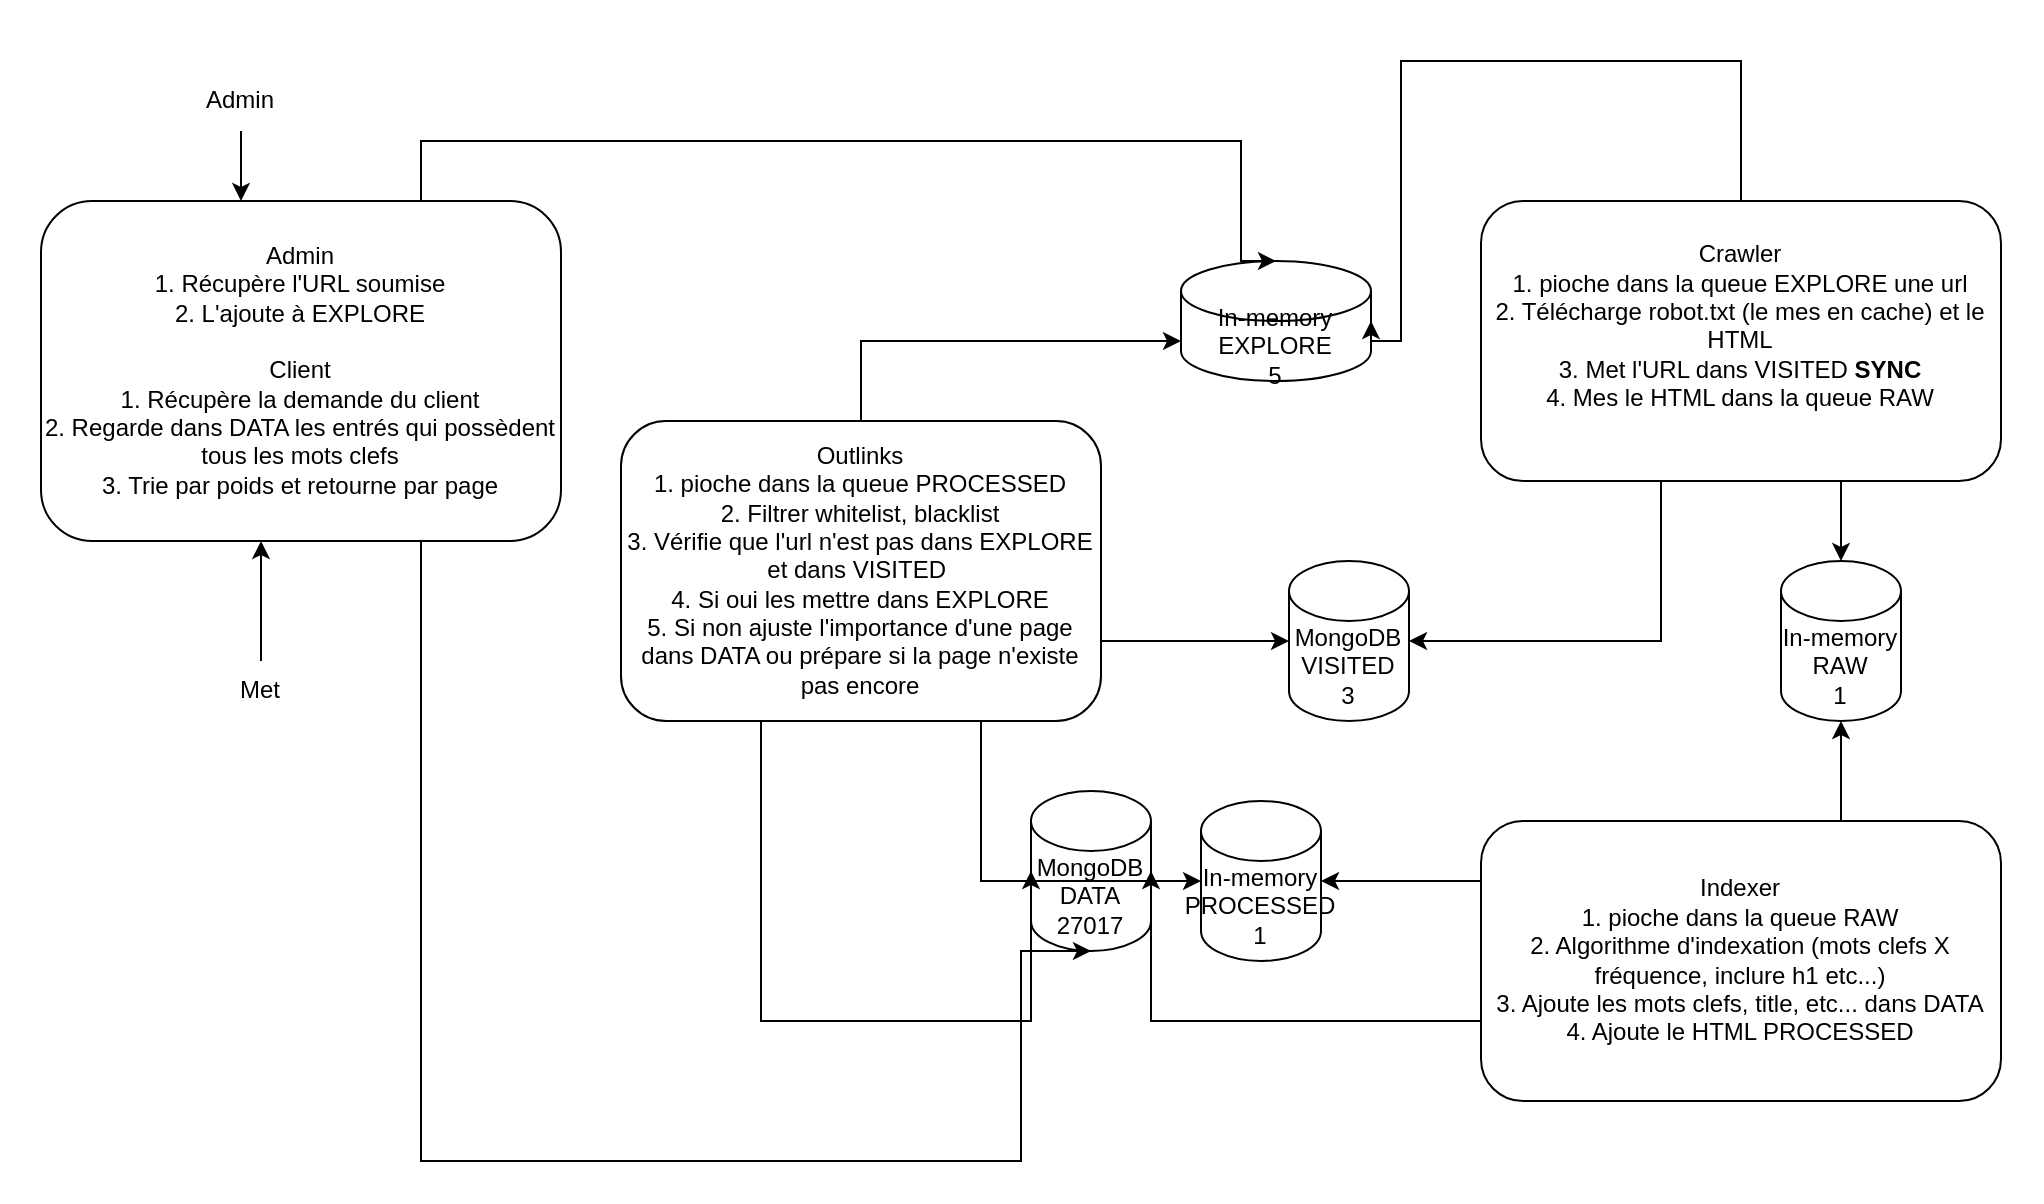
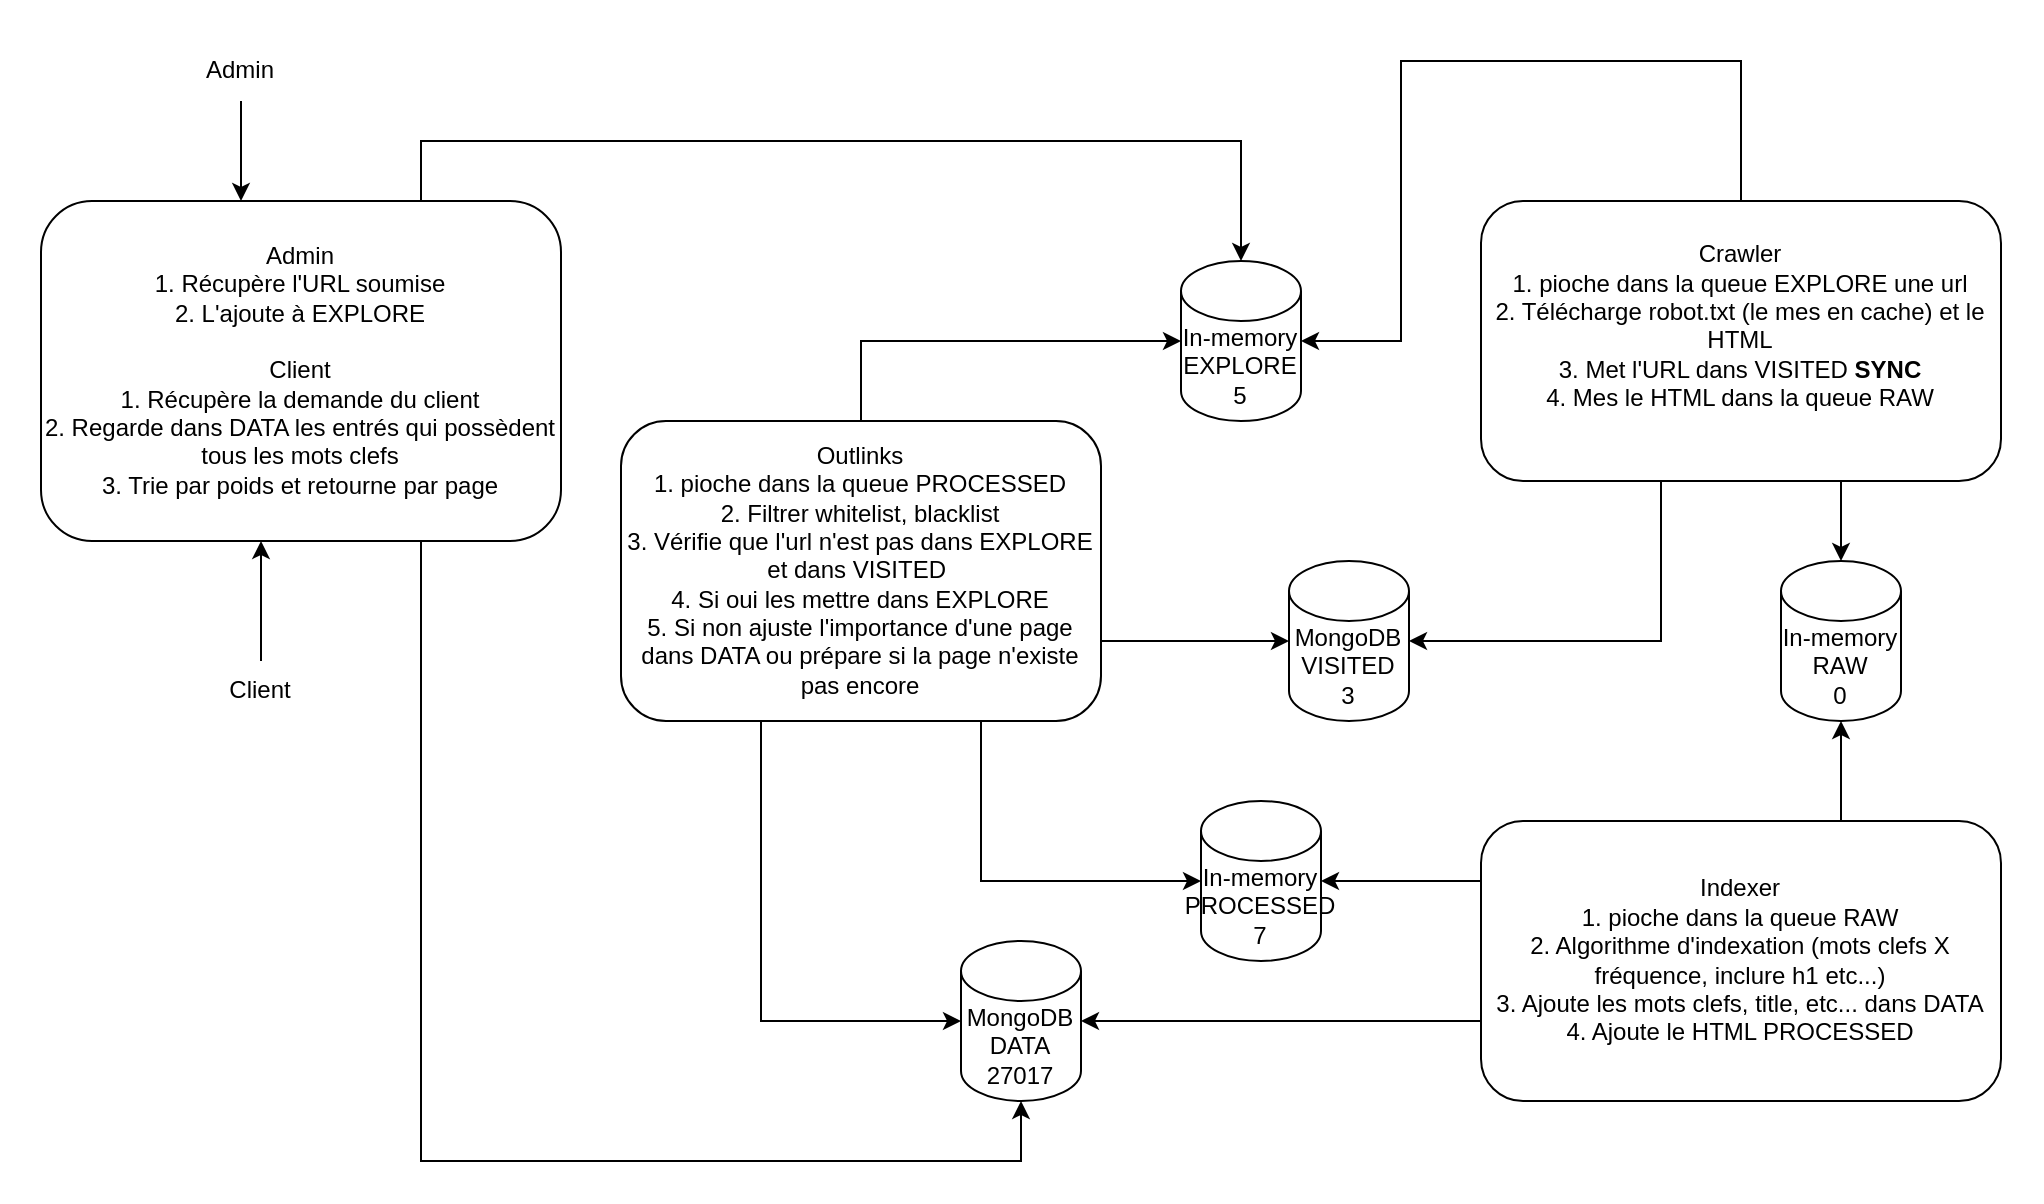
  <mxCell id="0" />
  <mxCell id="1" parent="0" />
  <mxCell id="2" value="Crawler&lt;div&gt;1. pioche dans la queue EXPLORE une url&lt;/div&gt;&lt;div&gt;2. Télécharge robot.txt (le mes en cache) et le HTML&lt;/div&gt;&lt;div&gt;&lt;span style=&quot;background-color: transparent; color: light-dark(rgb(0, 0, 0), rgb(255, 255, 255));&quot;&gt;3. Met l'URL dans&amp;nbsp;&lt;/span&gt;&lt;span style=&quot;background-color: transparent; color: light-dark(rgb(0, 0, 0), rgb(255, 255, 255));&quot;&gt;VISITED &lt;b&gt;SYNC&lt;/b&gt;&lt;/span&gt;&lt;/div&gt;&lt;div&gt;4. Mes le HTML dans la queue RAW&lt;br&gt;&lt;/div&gt;&lt;div&gt;&lt;br&gt;&lt;/div&gt;" style="rounded=1;whiteSpace=wrap;html=1;" parent="1" vertex="1"><mxGeometry x="740" y="100" width="260" height="140" as="geometry" /></mxCell>
  <mxCell id="3" value="Indexer&lt;div&gt;1. pioche dans la queue RAW&lt;/div&gt;&lt;div&gt;&lt;span style=&quot;background-color: transparent; color: light-dark(rgb(0, 0, 0), rgb(255, 255, 255));&quot;&gt;2. Algorithme d'indexation (mots clefs X fréquence, inclure h1 etc...)&lt;/span&gt;&lt;/div&gt;&lt;div&gt;3. Ajoute les mots clefs, title, etc... dans DATA&lt;/div&gt;&lt;div&gt;4. Ajoute le HTML PROCESSED&lt;/div&gt;" style="rounded=1;whiteSpace=wrap;html=1;" parent="1" vertex="1"><mxGeometry x="740" y="410" width="260" height="140" as="geometry" /></mxCell>
- <mxCell id="4" value="In-memory&lt;div&gt;RAW&lt;/div&gt;&lt;div&gt;1&lt;/div&gt;" style="shape=cylinder3;whiteSpace=wrap;html=1;boundedLbl=1;backgroundOutline=1;size=15;" parent="1" vertex="1"><mxGeometry x="890" y="280" width="60" height="80" as="geometry" /></mxCell>
- <mxCell id="5" value="In-memory&lt;div&gt;EXPLORE&lt;/div&gt;&lt;div&gt;5&lt;/div&gt;" style="shape=cylinder3;whiteSpace=wrap;html=1;boundedLbl=1;backgroundOutline=1;size=15;" parent="1" vertex="1"><mxGeometry x="590" y="130" width="95" height="60" as="geometry" /></mxCell>
+ <mxCell id="4" value="In-memory&lt;div&gt;RAW&lt;/div&gt;&lt;div&gt;0&lt;/div&gt;" style="shape=cylinder3;whiteSpace=wrap;html=1;boundedLbl=1;backgroundOutline=1;size=15;" parent="1" vertex="1"><mxGeometry x="890" y="280" width="60" height="80" as="geometry" /></mxCell>
+ <mxCell id="5" value="In-memory&lt;div&gt;EXPLORE&lt;/div&gt;&lt;div&gt;5&lt;/div&gt;" style="shape=cylinder3;whiteSpace=wrap;html=1;boundedLbl=1;backgroundOutline=1;size=15;" parent="1" vertex="1"><mxGeometry x="590" y="130" width="60" height="80" as="geometry" /></mxCell>
  <mxCell id="6" value="MongoDB&lt;div&gt;VISITED&lt;/div&gt;&lt;div&gt;3&lt;/div&gt;" style="shape=cylinder3;whiteSpace=wrap;html=1;boundedLbl=1;backgroundOutline=1;size=15;" parent="1" vertex="1"><mxGeometry x="644" y="280" width="60" height="80" as="geometry" /></mxCell>
  <mxCell id="7" style="edgeStyle=orthogonalEdgeStyle;rounded=0;orthogonalLoop=1;jettySize=auto;html=1;entryX=0.5;entryY=0;entryDx=0;entryDy=0;entryPerimeter=0;" parent="1" source="2" target="4" edge="1"><mxGeometry relative="1" as="geometry"><Array as="points"><mxPoint x="920" y="260" /><mxPoint x="920" y="260" /></Array></mxGeometry></mxCell>
  <mxCell id="8" style="edgeStyle=orthogonalEdgeStyle;rounded=0;orthogonalLoop=1;jettySize=auto;html=1;entryX=1;entryY=0.5;entryDx=0;entryDy=0;entryPerimeter=0;" parent="1" source="2" target="6" edge="1"><mxGeometry relative="1" as="geometry"><Array as="points"><mxPoint x="830" y="320" /></Array></mxGeometry></mxCell>
  <mxCell id="9" style="edgeStyle=orthogonalEdgeStyle;rounded=0;orthogonalLoop=1;jettySize=auto;html=1;entryX=0.5;entryY=1;entryDx=0;entryDy=0;entryPerimeter=0;" parent="1" source="3" target="4" edge="1"><mxGeometry relative="1" as="geometry"><Array as="points"><mxPoint x="920" y="400" /><mxPoint x="920" y="400" /></Array></mxGeometry></mxCell>
- <mxCell id="10" value="MongoDB&lt;div&gt;DATA&lt;/div&gt;&lt;div&gt;27017&lt;/div&gt;" style="shape=cylinder3;whiteSpace=wrap;html=1;boundedLbl=1;backgroundOutline=1;size=15;" parent="1" vertex="1"><mxGeometry x="515" y="395" width="60" height="80" as="geometry" /></mxCell>
+ <mxCell id="10" value="MongoDB&lt;div&gt;DATA&lt;/div&gt;&lt;div&gt;27017&lt;/div&gt;" style="shape=cylinder3;whiteSpace=wrap;html=1;boundedLbl=1;backgroundOutline=1;size=15;" parent="1" vertex="1"><mxGeometry x="480" y="470" width="60" height="80" as="geometry" /></mxCell>
  <mxCell id="11" style="edgeStyle=orthogonalEdgeStyle;rounded=0;orthogonalLoop=1;jettySize=auto;html=1;entryX=1;entryY=0.5;entryDx=0;entryDy=0;entryPerimeter=0;" parent="1" source="3" target="10" edge="1"><mxGeometry relative="1" as="geometry"><Array as="points"><mxPoint x="580" y="510" /><mxPoint x="580" y="510" /></Array></mxGeometry></mxCell>
  <mxCell id="12" style="edgeStyle=orthogonalEdgeStyle;rounded=0;orthogonalLoop=1;jettySize=auto;html=1;" parent="1" source="14" target="6" edge="1"><mxGeometry relative="1" as="geometry"><Array as="points"><mxPoint x="570" y="320" /><mxPoint x="570" y="320" /></Array></mxGeometry></mxCell>
  <mxCell id="13" style="edgeStyle=orthogonalEdgeStyle;rounded=0;orthogonalLoop=1;jettySize=auto;html=1;" parent="1" source="14" target="5" edge="1"><mxGeometry relative="1" as="geometry"><Array as="points"><mxPoint x="430" y="170" /></Array></mxGeometry></mxCell>
  <mxCell id="14" value="Outlinks&lt;div&gt;1. pioche dans la queue PROCESSED&lt;/div&gt;&lt;div&gt;&lt;span style=&quot;background-color: transparent; color: light-dark(rgb(0, 0, 0), rgb(255, 255, 255));&quot;&gt;2. Filtrer whitelist, blacklist&lt;/span&gt;&lt;/div&gt;&lt;div&gt;&lt;span style=&quot;background-color: transparent; color: light-dark(rgb(0, 0, 0), rgb(255, 255, 255));&quot;&gt;3. Vérifie que l'url n'est pas dans EXPLORE et dans VISITED&amp;nbsp;&lt;/span&gt;&lt;/div&gt;&lt;div&gt;4. Si oui&lt;span style=&quot;background-color: transparent; color: light-dark(rgb(0, 0, 0), rgb(255, 255, 255));&quot;&gt;&amp;nbsp;&lt;/span&gt;&lt;span style=&quot;background-color: transparent; color: light-dark(rgb(0, 0, 0), rgb(255, 255, 255));&quot;&gt;les mettre dans EXPLORE&lt;/span&gt;&lt;/div&gt;&lt;div&gt;&lt;span style=&quot;background-color: transparent; color: light-dark(rgb(0, 0, 0), rgb(255, 255, 255));&quot;&gt;5. Si non&amp;nbsp;&lt;/span&gt;&lt;span style=&quot;background-color: transparent; color: light-dark(rgb(0, 0, 0), rgb(255, 255, 255));&quot;&gt;ajuste l'importance d'une page dans DATA ou prépare si la page n'existe pas encore&lt;/span&gt;&lt;/div&gt;" style="rounded=1;whiteSpace=wrap;html=1;" parent="1" vertex="1"><mxGeometry x="310" y="210" width="240" height="150" as="geometry" /></mxCell>
  <mxCell id="15" style="edgeStyle=orthogonalEdgeStyle;rounded=0;orthogonalLoop=1;jettySize=auto;html=1;entryX=0;entryY=0.5;entryDx=0;entryDy=0;entryPerimeter=0;" parent="1" source="14" target="23" edge="1"><mxGeometry relative="1" as="geometry"><Array as="points"><mxPoint x="490" y="440" /></Array></mxGeometry></mxCell>
  <mxCell id="16" style="edgeStyle=orthogonalEdgeStyle;rounded=0;orthogonalLoop=1;jettySize=auto;html=1;entryX=0;entryY=0.5;entryDx=0;entryDy=0;entryPerimeter=0;" parent="1" source="14" target="10" edge="1"><mxGeometry relative="1" as="geometry"><Array as="points"><mxPoint x="380" y="510" /></Array></mxGeometry></mxCell>
  <mxCell id="17" style="edgeStyle=orthogonalEdgeStyle;rounded=0;orthogonalLoop=1;jettySize=auto;html=1;entryX=1;entryY=0.5;entryDx=0;entryDy=0;entryPerimeter=0;" parent="1" source="2" target="5" edge="1"><mxGeometry relative="1" as="geometry"><Array as="points"><mxPoint x="870" y="30" /><mxPoint x="700" y="30" /><mxPoint x="700" y="170" /></Array></mxGeometry></mxCell>
  <mxCell id="18" value="&lt;div&gt;&lt;div&gt;&lt;span style=&quot;background-color: transparent; color: light-dark(rgb(0, 0, 0), rgb(255, 255, 255));&quot;&gt;Admin&lt;/span&gt;&lt;/div&gt;&lt;div&gt;&lt;span style=&quot;background-color: transparent; color: light-dark(rgb(0, 0, 0), rgb(255, 255, 255));&quot;&gt;1. Récupère l'URL soumise&lt;/span&gt;&lt;/div&gt;&lt;div&gt;&lt;span style=&quot;background-color: transparent; color: light-dark(rgb(0, 0, 0), rgb(255, 255, 255));&quot;&gt;2. L'ajoute à EXPLORE&lt;/span&gt;&lt;/div&gt;&lt;/div&gt;&lt;div&gt;&lt;span style=&quot;background-color: transparent; color: light-dark(rgb(0, 0, 0), rgb(255, 255, 255));&quot;&gt;&lt;br&gt;&lt;/span&gt;&lt;/div&gt;Client&lt;div&gt;1. Récupère la demande du client&lt;/div&gt;&lt;div&gt;2. Regarde dans DATA les entrés qui possèdent tous les mots clefs&lt;/div&gt;&lt;div&gt;&lt;span style=&quot;background-color: transparent; color: light-dark(rgb(0, 0, 0), rgb(255, 255, 255));&quot;&gt;3. Trie par poids et retourne par page&lt;/span&gt;&lt;/div&gt;" style="rounded=1;whiteSpace=wrap;html=1;" parent="1" vertex="1"><mxGeometry x="20" y="100" width="260" height="170" as="geometry" /></mxCell>
  <mxCell id="19" style="edgeStyle=orthogonalEdgeStyle;rounded=0;orthogonalLoop=1;jettySize=auto;html=1;entryX=0.5;entryY=1;entryDx=0;entryDy=0;entryPerimeter=0;" parent="1" source="18" target="10" edge="1"><mxGeometry relative="1" as="geometry"><Array as="points"><mxPoint x="210" y="580" /><mxPoint x="510" y="580" /></Array></mxGeometry></mxCell>
  <mxCell id="20" value="" style="edgeStyle=orthogonalEdgeStyle;rounded=0;orthogonalLoop=1;jettySize=auto;html=1;" parent="1" source="21" target="18" edge="1"><mxGeometry relative="1" as="geometry"><Array as="points"><mxPoint x="130" y="310" /><mxPoint x="130" y="310" /></Array></mxGeometry></mxCell>
- <mxCell id="21" value="Met" style="text;html=1;align=center;verticalAlign=middle;whiteSpace=wrap;rounded=0;" parent="1" vertex="1"><mxGeometry x="100" y="330" width="60" height="30" as="geometry" /></mxCell>
+ <mxCell id="21" value="Client" style="text;html=1;align=center;verticalAlign=middle;whiteSpace=wrap;rounded=0;" parent="1" vertex="1"><mxGeometry x="100" y="330" width="60" height="30" as="geometry" /></mxCell>
  <mxCell id="22" style="edgeStyle=orthogonalEdgeStyle;rounded=0;orthogonalLoop=1;jettySize=auto;html=1;entryX=0.5;entryY=0;entryDx=0;entryDy=0;entryPerimeter=0;" parent="1" source="18" target="5" edge="1"><mxGeometry relative="1" as="geometry"><Array as="points"><mxPoint x="210" y="70" /><mxPoint x="620" y="70" /></Array></mxGeometry></mxCell>
- <mxCell id="23" value="In-memory&lt;div&gt;PROCESSED&lt;/div&gt;&lt;div&gt;1&lt;/div&gt;" style="shape=cylinder3;whiteSpace=wrap;html=1;boundedLbl=1;backgroundOutline=1;size=15;" parent="1" vertex="1"><mxGeometry x="600" y="400" width="60" height="80" as="geometry" /></mxCell>
+ <mxCell id="23" value="In-memory&lt;div&gt;PROCESSED&lt;/div&gt;&lt;div&gt;7&lt;/div&gt;" style="shape=cylinder3;whiteSpace=wrap;html=1;boundedLbl=1;backgroundOutline=1;size=15;" parent="1" vertex="1"><mxGeometry x="600" y="400" width="60" height="80" as="geometry" /></mxCell>
  <mxCell id="24" style="edgeStyle=orthogonalEdgeStyle;rounded=0;orthogonalLoop=1;jettySize=auto;html=1;entryX=1;entryY=0.5;entryDx=0;entryDy=0;entryPerimeter=0;" parent="1" source="3" target="23" edge="1"><mxGeometry relative="1" as="geometry"><Array as="points"><mxPoint x="670" y="440" /><mxPoint x="670" y="440" /></Array></mxGeometry></mxCell>
  <mxCell id="25" value="" style="edgeStyle=orthogonalEdgeStyle;rounded=0;orthogonalLoop=1;jettySize=auto;html=1;" parent="1" source="26" target="18" edge="1"><mxGeometry relative="1" as="geometry"><Array as="points"><mxPoint x="120" y="60" /><mxPoint x="120" y="60" /></Array></mxGeometry></mxCell>
- <mxCell id="26" value="Admin" style="text;html=1;align=center;verticalAlign=middle;whiteSpace=wrap;rounded=0;" parent="1" vertex="1"><mxGeometry x="90" y="35" width="60" height="30" as="geometry" /></mxCell>
+ <mxCell id="26" value="Admin" style="text;html=1;align=center;verticalAlign=middle;whiteSpace=wrap;rounded=0;" parent="1" vertex="1"><mxGeometry x="90" y="20" width="60" height="30" as="geometry" /></mxCell>
